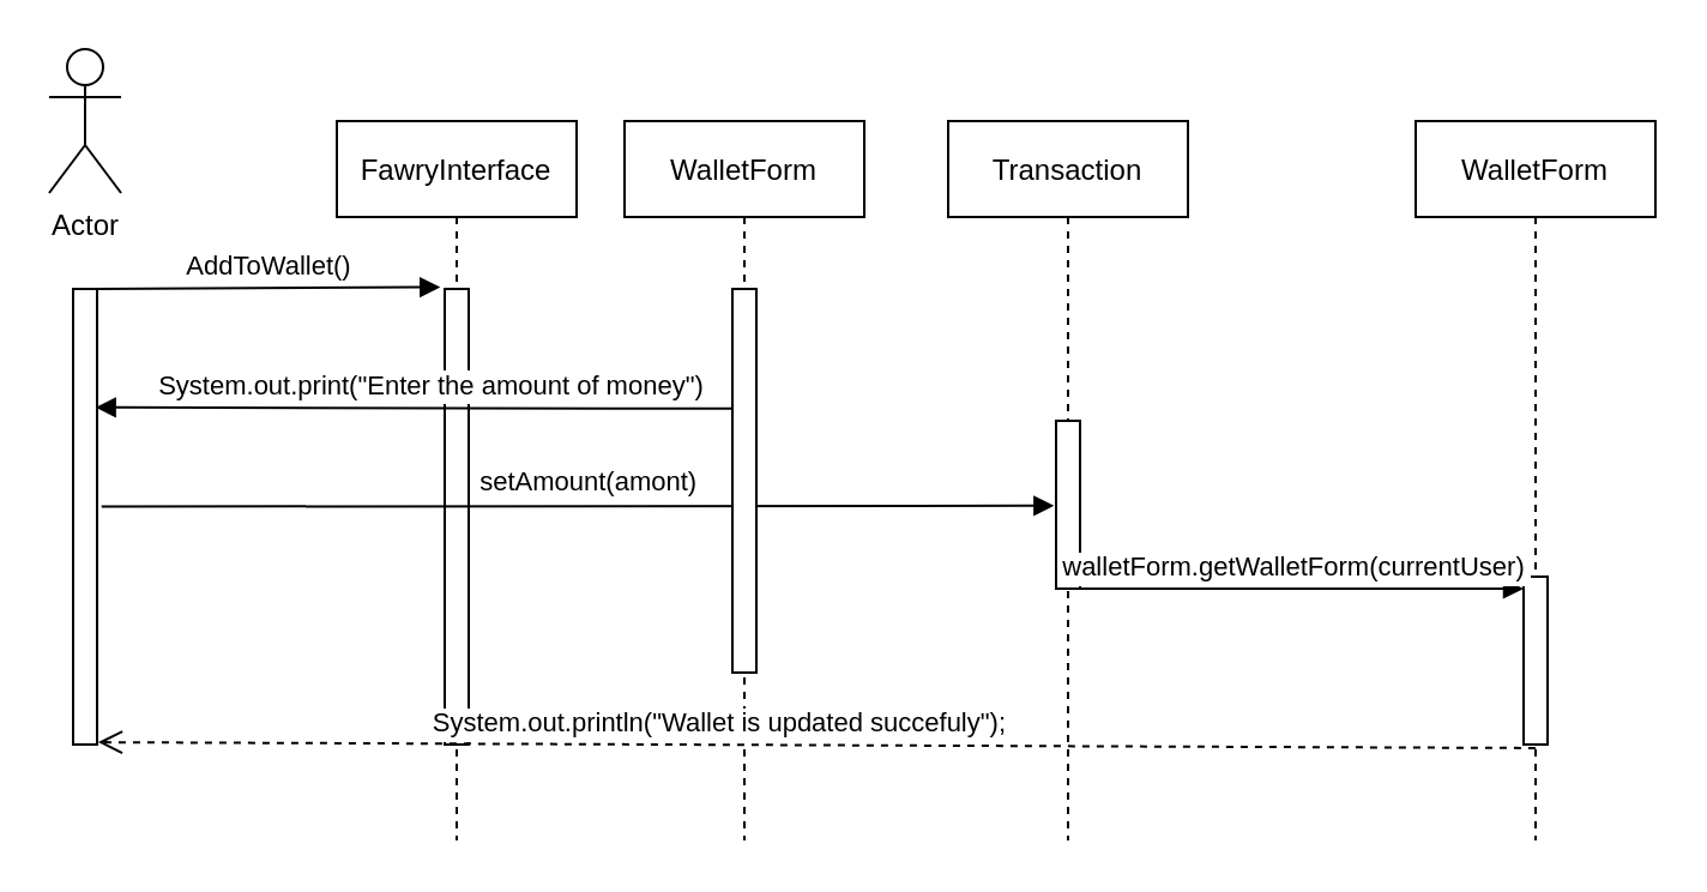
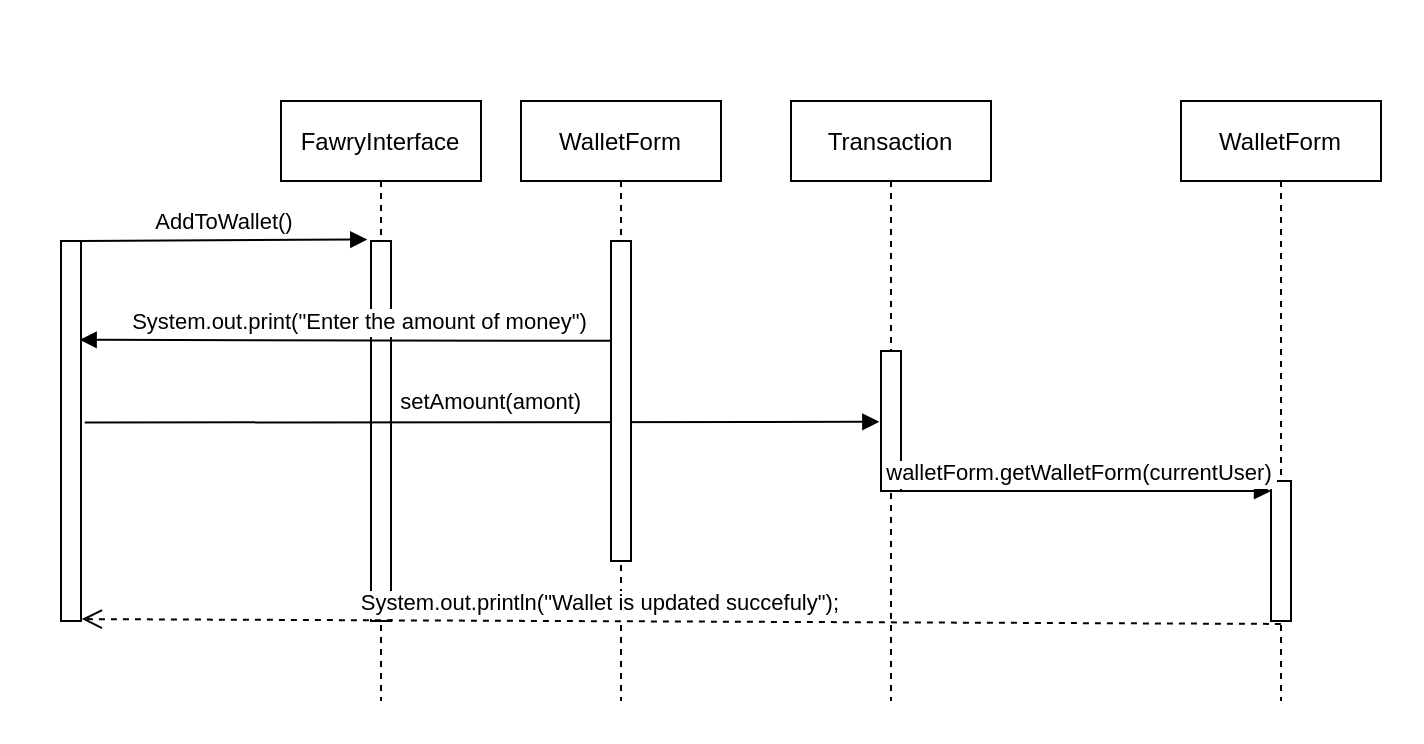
  <mxCell id="0" />
  <mxCell id="1" parent="0" />
  <mxCell id="2" value="FawryInterface" style="shape=umlLifeline;perimeter=lifelinePerimeter;container=1;collapsible=0;recursiveResize=0;rounded=0;shadow=0;strokeWidth=1;" parent="1" vertex="1"><mxGeometry x="140" y="50" width="100" height="300" as="geometry" /></mxCell>
  <mxCell id="3" value="" style="points=[];perimeter=orthogonalPerimeter;rounded=0;shadow=0;strokeWidth=1;" parent="2" vertex="1"><mxGeometry x="45" y="70" width="10" height="190" as="geometry" /></mxCell>
  <mxCell id="4" value="AddToWallet()" style="verticalAlign=bottom;endArrow=block;shadow=0;strokeWidth=1;entryX=-0.186;entryY=-0.004;entryDx=0;entryDy=0;entryPerimeter=0;" edge="1" parent="2" target="3"><mxGeometry relative="1" as="geometry"><mxPoint x="-100" y="70" as="sourcePoint" /><mxPoint x="30" y="70" as="targetPoint" /></mxGeometry></mxCell>
  <mxCell id="5" value="setAmount(amont) " style="verticalAlign=bottom;endArrow=block;shadow=0;strokeWidth=1;entryX=-0.083;entryY=0.506;entryDx=0;entryDy=0;entryPerimeter=0;" edge="1" parent="2" target="13"><mxGeometry x="0.034" y="1" relative="1" as="geometry"><mxPoint x="-98.14" y="160.76" as="sourcePoint" /><mxPoint x="45" y="160" as="targetPoint" /><mxPoint as="offset" /></mxGeometry></mxCell>
  <mxCell id="6" value="WalletForm" style="shape=umlLifeline;perimeter=lifelinePerimeter;container=1;collapsible=0;recursiveResize=0;rounded=0;shadow=0;strokeWidth=1;" parent="1" vertex="1"><mxGeometry x="260" y="50" width="100" height="300" as="geometry" /></mxCell>
  <mxCell id="7" value="" style="points=[];perimeter=orthogonalPerimeter;rounded=0;shadow=0;strokeWidth=1;" parent="6" vertex="1"><mxGeometry x="45" y="70" width="10" height="160" as="geometry" /></mxCell>
  <mxCell id="8" value="System.out.println(&quot;Wallet is updated succefuly&quot;);" style="verticalAlign=bottom;endArrow=open;dashed=1;endSize=8;exitX=0.495;exitY=1.021;shadow=0;strokeWidth=1;exitDx=0;exitDy=0;exitPerimeter=0;entryX=1.043;entryY=0.995;entryDx=0;entryDy=0;entryPerimeter=0;" parent="1" source="15" target="11" edge="1"><mxGeometry x="0.134" relative="1" as="geometry"><mxPoint x="220" y="310" as="targetPoint" /><mxPoint as="offset" /></mxGeometry></mxCell>
  <mxCell id="9" value="System.out.print(&quot;Enter the amount of money&quot;)" style="verticalAlign=bottom;endArrow=block;shadow=0;strokeWidth=1;entryX=0.933;entryY=0.26;entryDx=0;entryDy=0;entryPerimeter=0;exitX=-0.026;exitY=0.312;exitDx=0;exitDy=0;exitPerimeter=0;" parent="1" source="7" target="11" edge="1"><mxGeometry x="-0.06" relative="1" as="geometry"><mxPoint x="300" y="180" as="sourcePoint" /><mxPoint x="220" y="140" as="targetPoint" /><Array as="points" /><mxPoint as="offset" /></mxGeometry></mxCell>
- <mxCell id="10" value="Actor" style="shape=umlActor;verticalLabelPosition=bottom;verticalAlign=top;html=1;outlineConnect=0;" vertex="1" parent="1"><mxGeometry x="20" y="20" width="30" height="60" as="geometry" /></mxCell>
  <mxCell id="11" value="" style="points=[];perimeter=orthogonalPerimeter;rounded=0;shadow=0;strokeWidth=1;" vertex="1" parent="1"><mxGeometry x="30" y="120" width="10" height="190" as="geometry" /></mxCell>
  <mxCell id="12" value="Transaction" style="shape=umlLifeline;perimeter=lifelinePerimeter;container=1;collapsible=0;recursiveResize=0;rounded=0;shadow=0;strokeWidth=1;" vertex="1" parent="1"><mxGeometry x="395" y="50" width="100" height="300" as="geometry" /></mxCell>
  <mxCell id="13" value="" style="points=[];perimeter=orthogonalPerimeter;rounded=0;shadow=0;strokeWidth=1;" vertex="1" parent="12"><mxGeometry x="45" y="125" width="10" height="70" as="geometry" /></mxCell>
  <mxCell id="14" value="WalletForm" style="shape=umlLifeline;perimeter=lifelinePerimeter;container=1;collapsible=0;recursiveResize=0;rounded=0;shadow=0;strokeWidth=1;" vertex="1" parent="1"><mxGeometry x="590" y="50" width="100" height="300" as="geometry" /></mxCell>
  <mxCell id="15" value="" style="points=[];perimeter=orthogonalPerimeter;rounded=0;shadow=0;strokeWidth=1;" vertex="1" parent="14"><mxGeometry x="45" y="190" width="10" height="70" as="geometry" /></mxCell>
  <mxCell id="16" value="walletForm.getWalletForm(currentUser)" style="verticalAlign=bottom;endArrow=block;shadow=0;strokeWidth=1;entryX=-0.186;entryY=-0.004;entryDx=0;entryDy=0;entryPerimeter=0;" edge="1" parent="14" source="12"><mxGeometry x="0.0" relative="1" as="geometry"><mxPoint x="-98.14" y="195.76" as="sourcePoint" /><mxPoint x="45.0" y="195" as="targetPoint" /><mxPoint as="offset" /></mxGeometry></mxCell>
